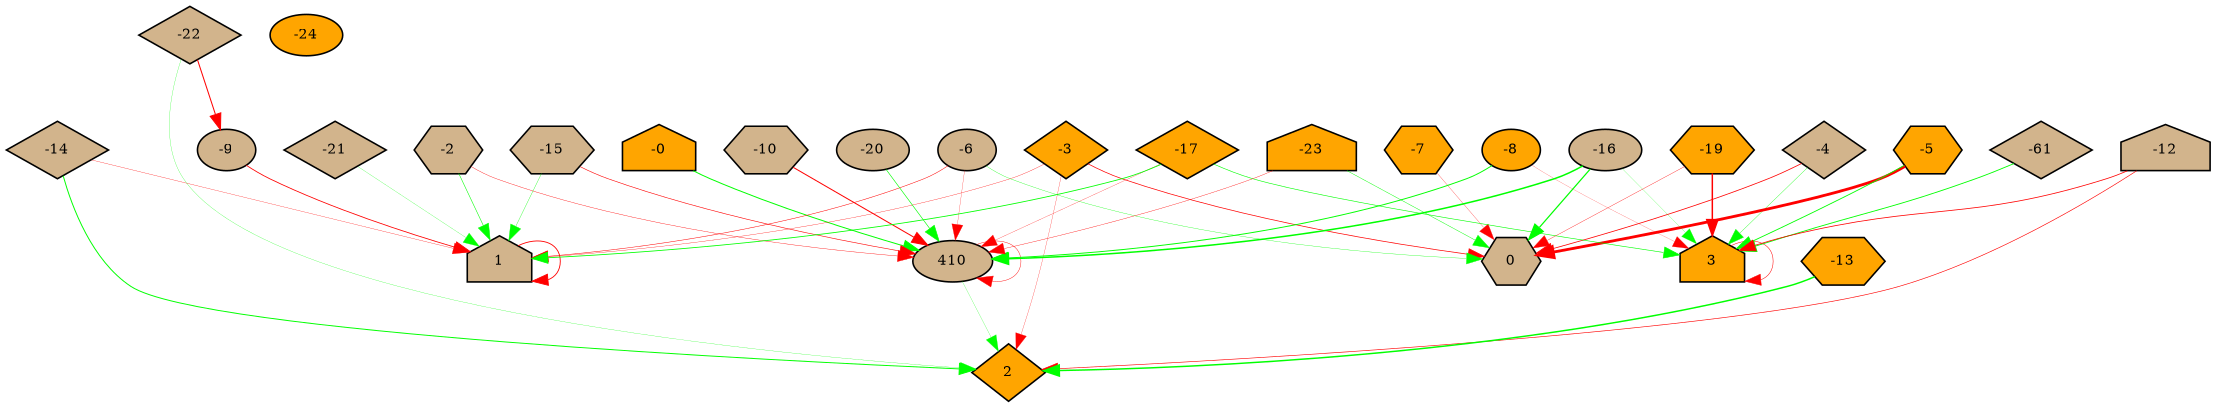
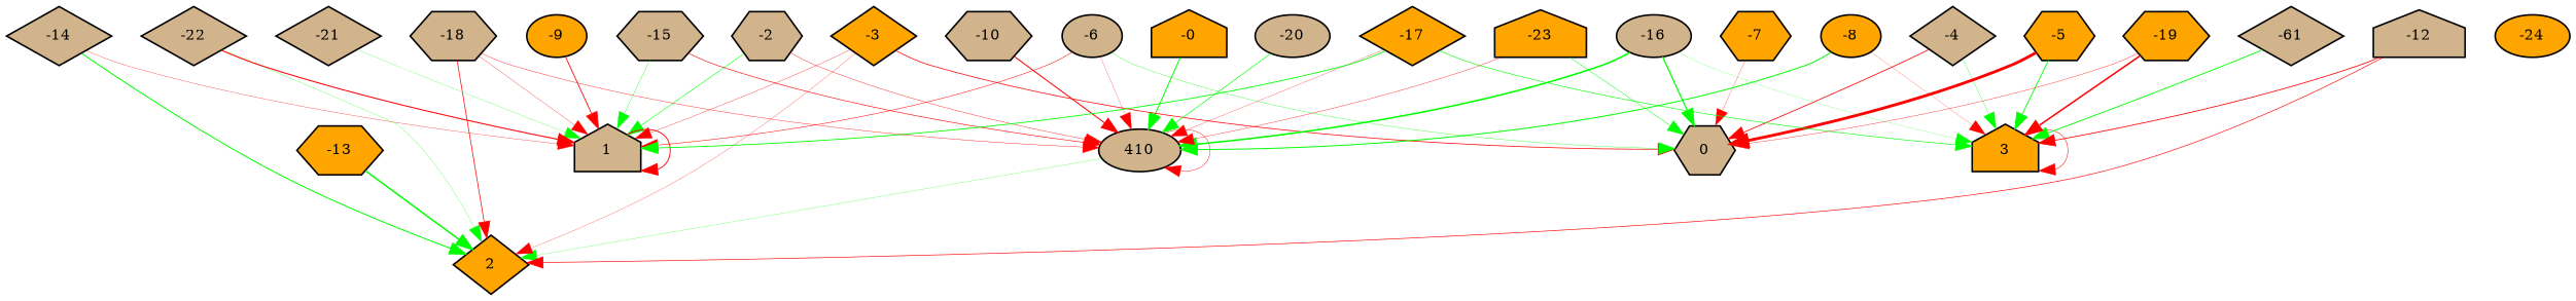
  digraph {
    node [fillcolor=tan fontsize=9 shape=hexagon style=filled]
    edge [color=red style=solid]
    n1 [fillcolor=orange height=0.2 label=-0 shape=house width=0.2]
    410 [height=0.2 shape=ellipse width=0.2]
    2 [fillcolor=orange height=0.2 shape=diamond width=0.2]
    -2 [height=0.2 width=0.2]
    1 [height=0.2 shape=house width=0.2]
    -3 [fillcolor=orange height=0.2 shape=diamond width=0.2]
    0 [height=0.2 width=0.2]
    -4 [height=0.2 shape=diamond width=0.2]
    3 [fillcolor=orange height=0.2 shape=house width=0.2]
    -5 [fillcolor=orange height=0.2 width=0.2]
    -6 [height=0.2 shape=ellipse width=0.2]
    -7 [fillcolor=orange height=0.2 width=0.2]
    -8 [fillcolor=orange height=0.2 shape=ellipse width=0.2]
-   -9 [height=0.2 shape=ellipse width=0.2]
+   -9 [fillcolor=orange height=0.2 shape=ellipse width=0.2]
    -10 [height=0.2 width=0.2]
    n16 [height=0.2 label=-61 shape=diamond width=0.2]
    -12 [height=0.2 shape=house width=0.2]
    -13 [fillcolor=orange height=0.2 width=0.2]
    -14 [height=0.2 shape=diamond width=0.2]
    -15 [height=0.2 width=0.2]
    -16 [height=0.2 shape=ellipse width=0.2]
    -17 [fillcolor=orange height=0.2 shape=diamond width=0.2]
+   -18 [height=0.2 width=0.2]
    -19 [fillcolor=orange height=0.2 width=0.2]
    -20 [height=0.2 shape=ellipse width=0.2]
    -21 [height=0.2 shape=diamond width=0.2]
    -22 [height=0.2 shape=diamond width=0.2]
    -23 [fillcolor=orange height=0.2 shape=house width=0.2]
    -24 [fillcolor=orange height=0.2 shape=ellipse width=0.2]
    n1 -> 410 [color=green penwidth=0.6162119334670667]
    410 -> 410 [penwidth=0.2634906316568526]
    410 -> 2 [color=green penwidth=0.14217544232839174]
    -2 -> 410 [penwidth=0.23487429279879588]
    -2 -> 1 [color=green penwidth=0.3416303834014929]
    1 -> 1 [penwidth=0.5436466013000248]
    -3 -> 2 [penwidth=0.15749636744567255]
    -3 -> 1 [penwidth=0.19979217749141537]
    -3 -> 0 [penwidth=0.4476474430526032]
    -4 -> 0 [penwidth=0.4878220258438737]
    -4 -> 3 [color=green penwidth=0.20816831979352773]
    3 -> 3 [penwidth=0.314312038888027]
    -5 -> 0 [penwidth=1.771985918805871]
    -5 -> 3 [color=green penwidth=0.5398762587631709]
    -6 -> 410 [penwidth=0.1491114544651981]
    -6 -> 1 [penwidth=0.3130145294258073]
    -6 -> 0 [color=green penwidth=0.20246071914896796]
    -7 -> 0 [penwidth=0.15954844868894513]
    -8 -> 410 [color=green penwidth=0.600592853705389]
    -8 -> 3 [penwidth=0.11953454905504679]
    -9 -> 1 [penwidth=0.5121333265742958]
    -10 -> 410 [penwidth=0.6255017994002621]
    n16 -> 3 [color=green penwidth=0.5466018202878503]
    -12 -> 2 [penwidth=0.38969237377496624]
    -12 -> 3 [penwidth=0.48850055918990276]
    -13 -> 2 [color=green penwidth=0.9198138644083282]
    -14 -> 2 [color=green penwidth=0.6075792600782416]
    -14 -> 1 [penwidth=0.18211532132787772]
    -15 -> 410 [penwidth=0.3688472536758053]
    -15 -> 1 [color=green penwidth=0.21430451273875178]
    -16 -> 410 [color=green penwidth=0.949256622040043]
    -16 -> 0 [color=green penwidth=0.7592709714758861]
    -16 -> 3 [color=green penwidth=0.11502285361118686]
    -17 -> 410 [penwidth=0.1638585392041065]
    -17 -> 1 [color=green penwidth=0.5179841324443556]
    -17 -> 3 [color=green penwidth=0.3740209052623207]
+   -18 -> 410 [penwidth=0.23337591738219637]
+   -18 -> 2 [penwidth=0.4396530117984552]
+   -18 -> 1 [penwidth=0.18052392682835358]
    -19 -> 0 [penwidth=0.22111427320525529]
    -19 -> 3 [penwidth=0.9276489854480005]
    -20 -> 410 [color=green penwidth=0.391370863750252]
    -21 -> 1 [color=green penwidth=0.1475098806626982]
    -22 -> 2 [color=green penwidth=0.1553965288112349]
-   -22 -> -9 [penwidth=0.637352890510623]
+   -22 -> 1 [penwidth=0.637352890510623]
    -23 -> 410 [penwidth=0.22704806379876408]
    -23 -> 0 [color=green penwidth=0.27753033322479054]
  }
